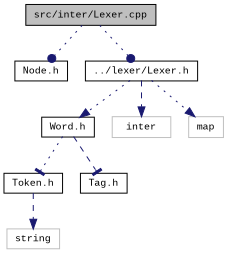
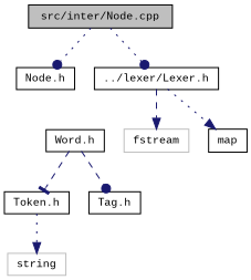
  digraph {
    fontname="Liberation Mono"
    node [color=black fillcolor=white fontname="Liberation Mono" fontsize=10 shape=record style=filled]
    edge [arrowhead=normal color=midnightblue fontname="Liberation Mono" fontsize=10 labelfontname=Helvetica labelfontsize=10 style=dotted]
-   n1 [fillcolor=grey75 fontcolor=black height=0.2 label="src/inter/Lexer.cpp" width=0.4]
+   n1 [fillcolor=grey75 fontcolor=black height=0.2 label="src/inter/Node.cpp" width=0.4]
    n2 [height=0.2 label="Node.h" width=0.4]
    n3 [height=0.2 label="../lexer/Lexer.h" width=0.4]
    n4 [height=0.2 label="Word.h" width=0.4]
-   n5 [color=grey75 height=0.2 label=inter width=0.4]
-   n6 [color=grey75 height=0.2 label=map width=0.4]
+   n5 [color=grey75 height=0.2 label=fstream width=0.4]
+   n6 [height=0.2 label=map width=0.4]
    n7 [color=grey75 height=0.2 label=string width=0.4]
    n8 [height=0.2 label="Token.h" width=0.4]
    n9 [height=0.2 label="Tag.h" width=0.4]
    n1 -> n2 [arrowhead=dot]
    n1 -> n3 [arrowhead=dot]
-   n3 -> n4
    n3 -> n5 [style=dashed]
    n3 -> n6
-   n4 -> n8 [arrowhead=tee]
-   n4 -> n9 [arrowhead=tee style=dashed]
-   n8 -> n7 [style=dashed]
+   n4 -> n8 [arrowhead=tee style=dashed]
+   n4 -> n9 [arrowhead=dot style=dashed]
+   n8 -> n7
  }
